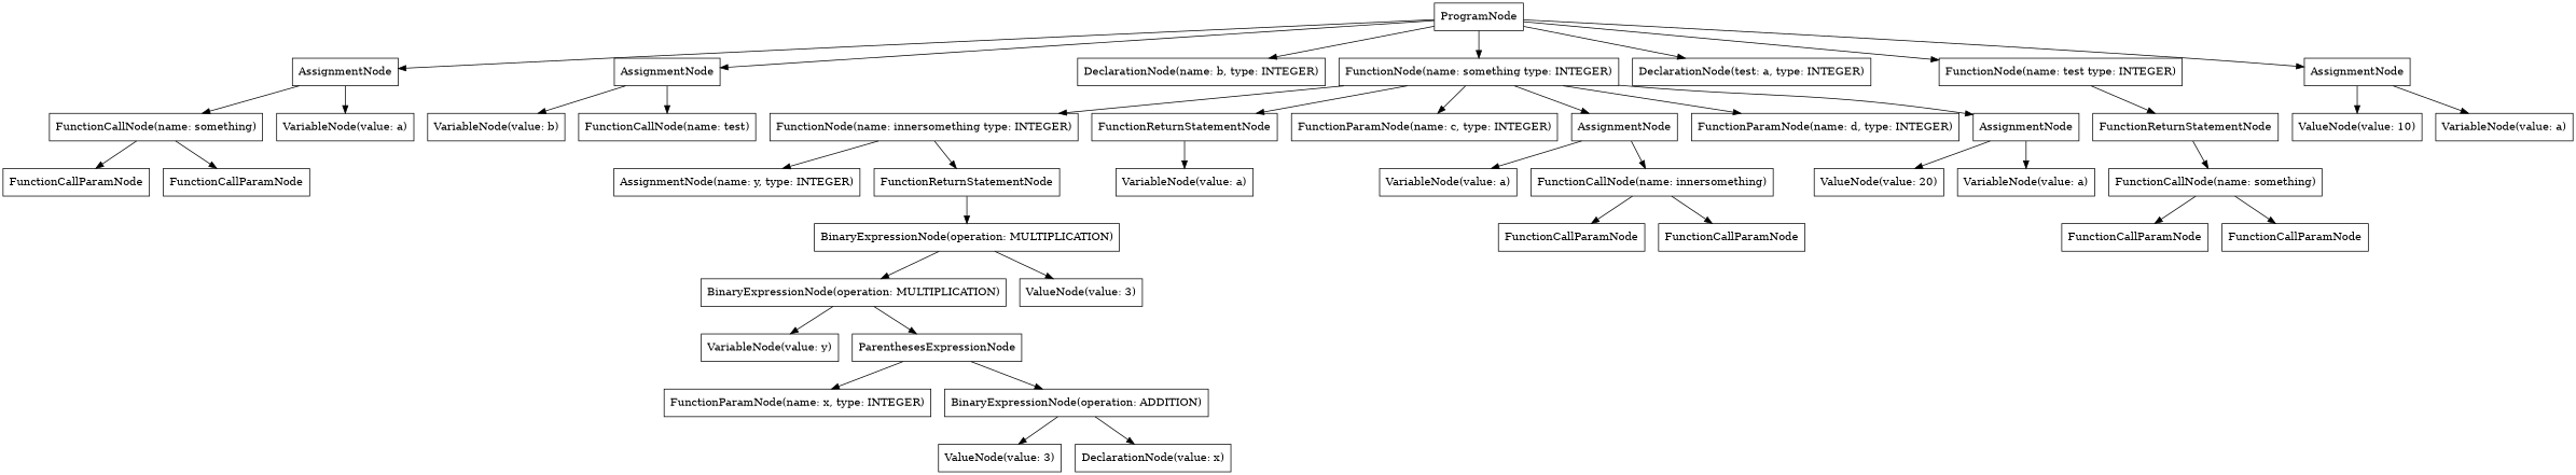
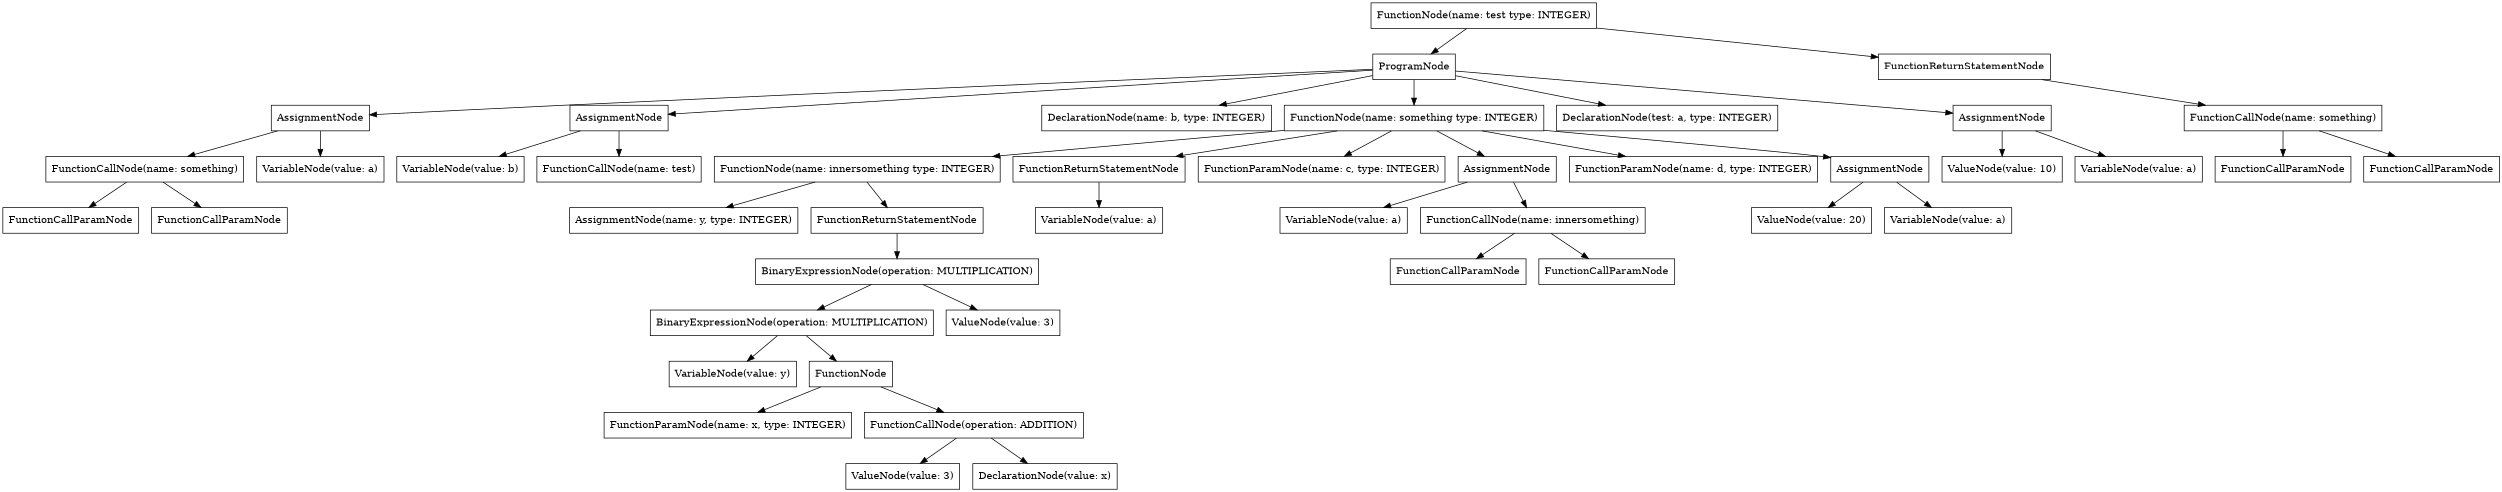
  digraph {
    rankdir=TB
    node [shape=box]
    n1 [label="FunctionNode(name: innersomething type: INTEGER)"]
    n2 [label="AssignmentNode(name: y, type: INTEGER)"]
    n3 [label=FunctionReturnStatementNode]
    n4 [label="FunctionParamNode(name: x, type: INTEGER)"]
    n5 [label="BinaryExpressionNode(operation: MULTIPLICATION)"]
    n6 [label="BinaryExpressionNode(operation: MULTIPLICATION)"]
    n7 [label="VariableNode(value: y)"]
-   n8 [label=ParenthesesExpressionNode]
-   n9 [label="BinaryExpressionNode(operation: ADDITION)"]
+   n8 [label=FunctionNode]
+   n9 [label="FunctionCallNode(operation: ADDITION)"]
    n10 [label="ValueNode(value: 3)"]
    n11 [label=FunctionCallParamNode]
    n12 [label="ValueNode(value: 3)"]
    n13 [label="VariableNode(value: a)"]
    n14 [label=AssignmentNode]
    n15 [label="FunctionCallNode(name: something)"]
    n16 [label="VariableNode(value: a)"]
    n17 [label=FunctionCallParamNode]
    n18 [label=FunctionReturnStatementNode]
    n19 [label=FunctionCallParamNode]
    n20 [label="VariableNode(value: a)"]
    n21 [label=AssignmentNode]
    n22 [label="VariableNode(value: b)"]
    n23 [label="FunctionCallNode(name: test)"]
    n24 [label="FunctionParamNode(name: c, type: INTEGER)"]
    n25 [label="ValueNode(value: 20)"]
    n26 [label="FunctionCallNode(name: innersomething)"]
    n27 [label=FunctionCallParamNode]
    n28 [label=FunctionCallParamNode]
    n29 [label="ValueNode(value: 10)"]
    n30 [label="DeclarationNode(name: b, type: INTEGER)"]
    n31 [label=ProgramNode]
    n32 [label="FunctionNode(name: something type: INTEGER)"]
    n33 [label="DeclarationNode(test: a, type: INTEGER)"]
    n34 [label="FunctionNode(name: test type: INTEGER)"]
    n35 [label=AssignmentNode]
    n36 [label=AssignmentNode]
    n37 [label="FunctionParamNode(name: d, type: INTEGER)"]
    n38 [label=AssignmentNode]
    n39 [label=FunctionReturnStatementNode]
    n40 [label="VariableNode(value: a)"]
    n41 [label="VariableNode(value: a)"]
    n42 [label="FunctionCallNode(name: something)"]
    n43 [label="DeclarationNode(value: x)"]
    n44 [label=FunctionCallParamNode]
    n1 -> n2
    n1 -> n3
    n3 -> n5
    n5 -> n6
    n5 -> n10
    n6 -> n7
    n6 -> n8
    n8 -> n4
    n8 -> n9
    n9 -> n12
    n9 -> n43
    n14 -> n15
    n14 -> n16
    n15 -> n11
    n15 -> n17
    n18 -> n13
    n21 -> n22
    n21 -> n23
    n26 -> n27
    n26 -> n28
    n31 -> n14
    n31 -> n21
    n31 -> n30
    n31 -> n32
    n31 -> n33
-   n31 -> n34
+   n34 -> n31
    n31 -> n35
    n32 -> n1
    n32 -> n18
    n32 -> n24
    n32 -> n36
    n32 -> n37
    n32 -> n38
    n34 -> n39
    n35 -> n29
    n35 -> n40
    n36 -> n20
    n36 -> n26
    n38 -> n25
    n38 -> n41
    n39 -> n42
    n42 -> n19
    n42 -> n44
  }
